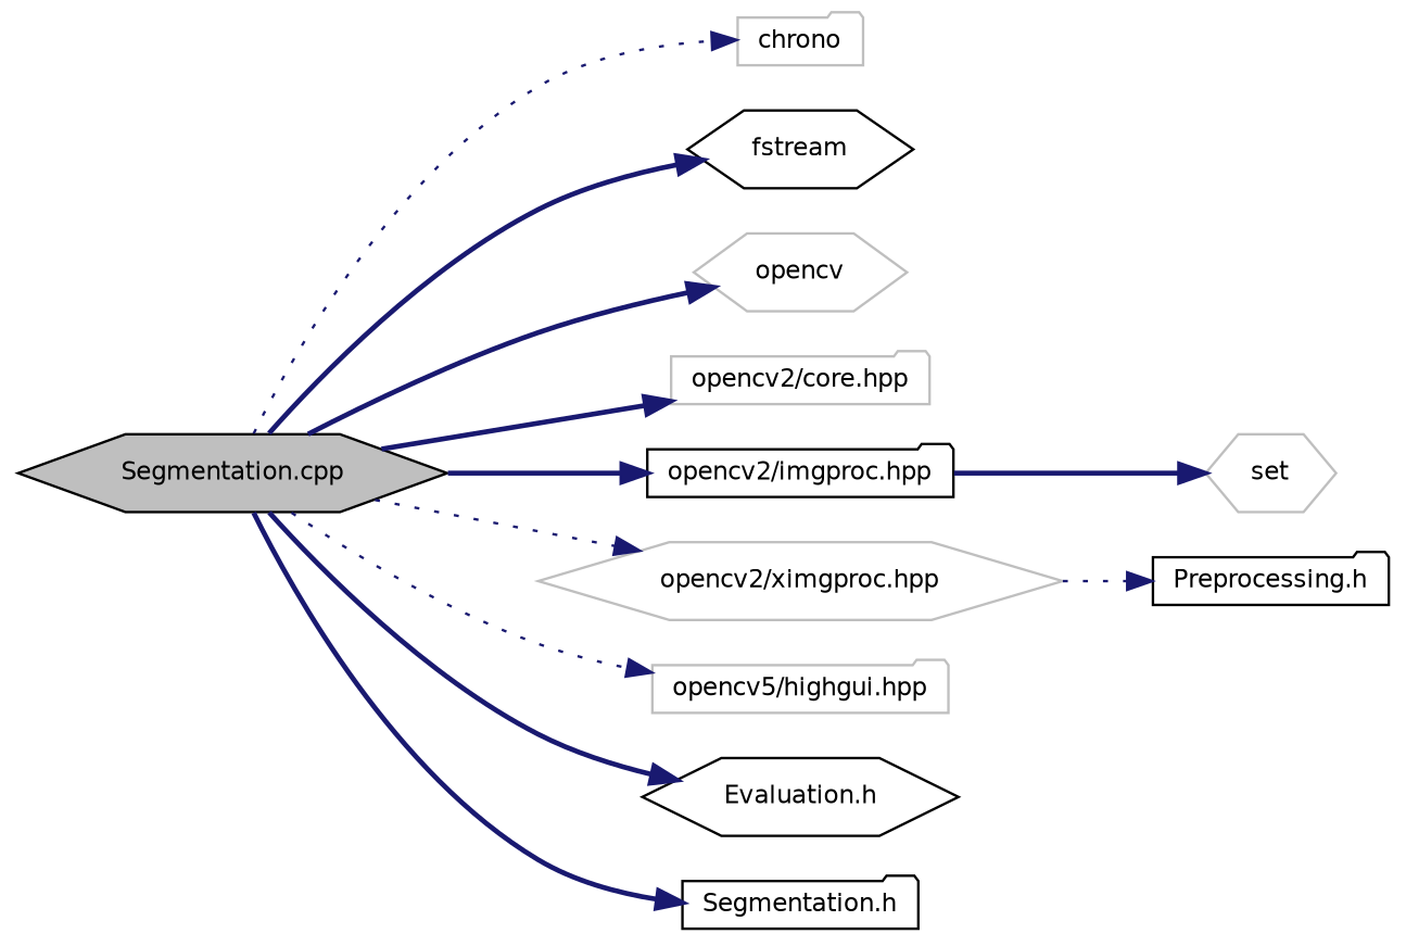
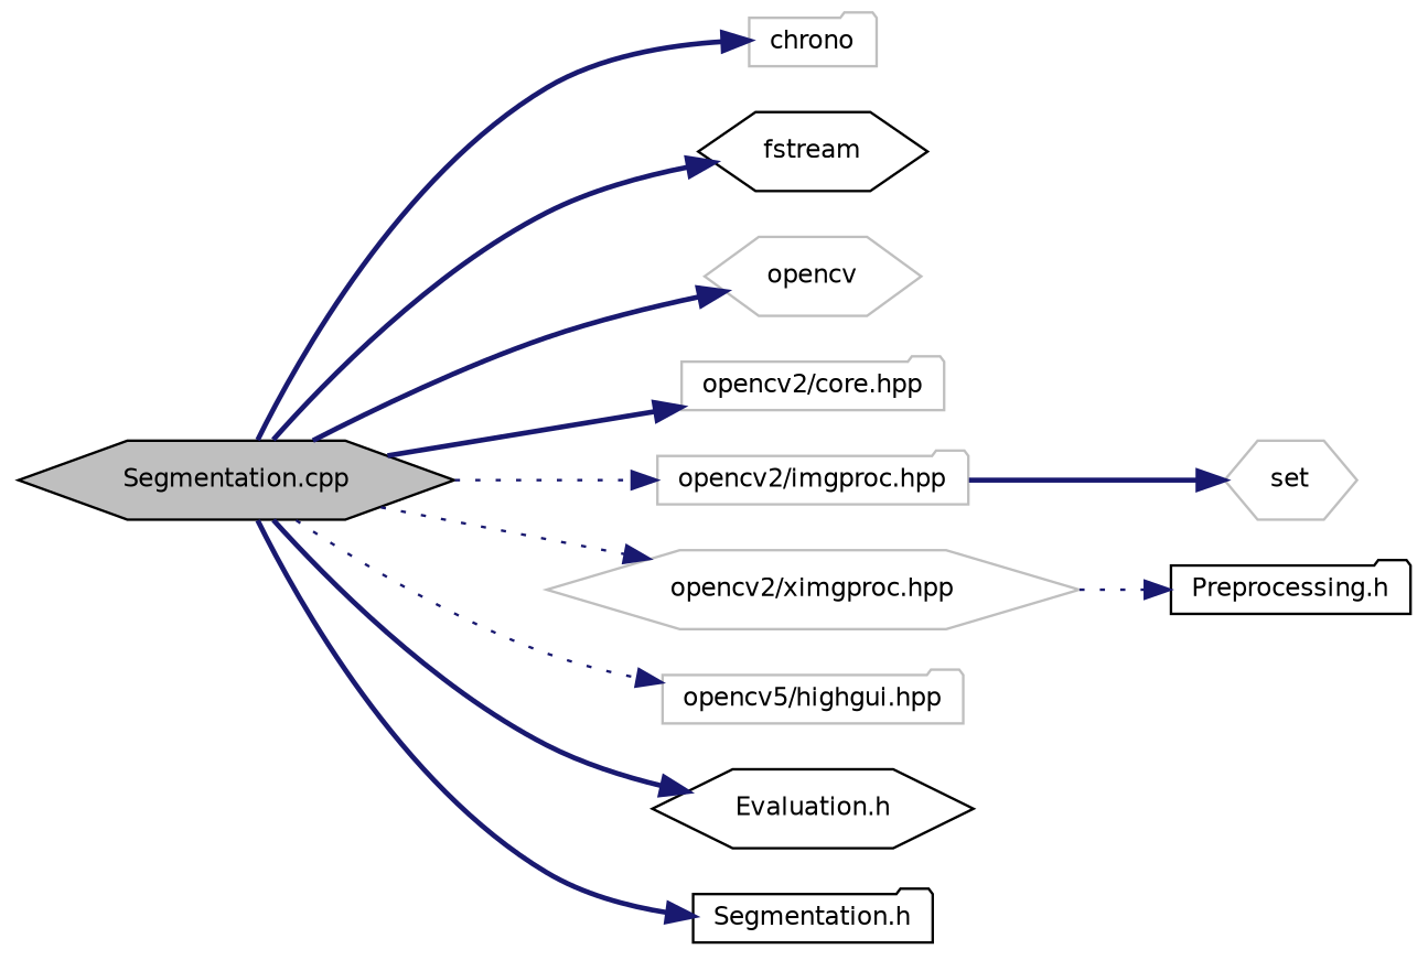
  digraph {
    rankdir=LR
    node [color=grey75 fillcolor=white fontname=Helvetica fontsize=10 shape=hexagon style=filled]
    edge [color=midnightblue fontname=Helvetica fontsize=10 labelfontname=Helvetica labelfontsize=10 style=bold]
    n1 [color=black fillcolor=grey75 fontcolor=black height=0.2 label="Segmentation.cpp" width=0.4]
    n2 [height=0.2 label=chrono shape=folder width=0.4]
    n3 [color=black height=0.2 label=fstream width=0.4]
    n4 [height=0.2 label=opencv width=0.4]
    n5 [height=0.2 label="opencv2/core.hpp" shape=folder width=0.4]
-   n6 [color=black height=0.2 label="opencv2/imgproc.hpp" shape=folder width=0.4]
+   n6 [height=0.2 label="opencv2/imgproc.hpp" shape=folder width=0.4]
    n7 [height=0.2 label="opencv2/ximgproc.hpp" width=0.4]
    n8 [height=0.2 label="opencv5/highgui.hpp" shape=folder width=0.4]
    n9 [color=black height=0.2 label="Evaluation.h" width=0.4]
    n10 [color=black height=0.2 label="Segmentation.h" shape=folder width=0.4]
    n11 [height=0.2 label=set width=0.4]
    n12 [color=black height=0.2 label="Preprocessing.h" shape=folder width=0.4]
-   n1 -> n2 [style=dotted]
+   n1 -> n2
    n1 -> n3
    n1 -> n4
    n1 -> n5
-   n1 -> n6
+   n1 -> n6 [style=dotted]
    n1 -> n7 [style=dotted]
    n1 -> n8 [style=dotted]
    n1 -> n9
    n1 -> n10
    n6 -> n11
    n7 -> n12 [style=dotted]
  }
